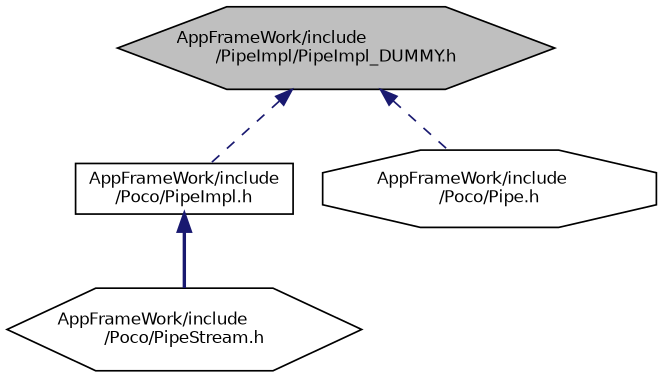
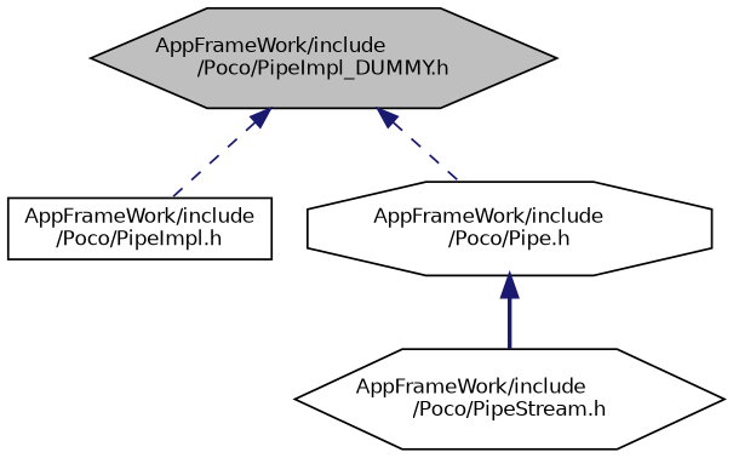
  digraph {
    node [color=black fillcolor=white fontname=Helvetica fontsize=10 shape=hexagon style=filled]
    edge [color=midnightblue dir=back fontname=Helvetica fontsize=10 labelfontname=Helvetica labelfontsize=10 style=dashed]
-   n1 [fillcolor=grey75 fontcolor=black height=0.2 label="AppFrameWork/include\l/PipeImpl/PipeImpl_DUMMY.h" width=0.4]
+   n1 [fillcolor=grey75 fontcolor=black height=0.2 label="AppFrameWork/include\l/Poco/PipeImpl_DUMMY.h" width=0.4]
    n2 [height=0.2 label="AppFrameWork/include\l/Poco/PipeImpl.h" shape=box width=0.4]
    n3 [height=0.2 label="AppFrameWork/include\l/Poco/Pipe.h" shape=octagon width=0.4]
    n4 [height=0.2 label="AppFrameWork/include\l/Poco/PipeStream.h" width=0.4]
    n1 -> n2
    n1 -> n3
-   n2 -> n4 [style=bold]
+   n3 -> n4 [style=bold]
  }
